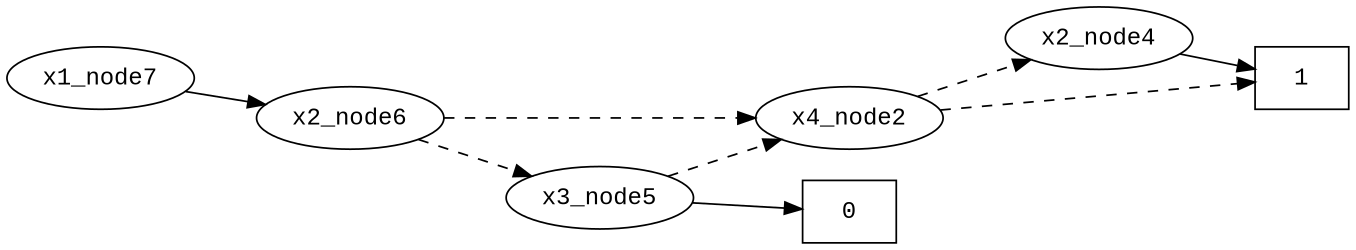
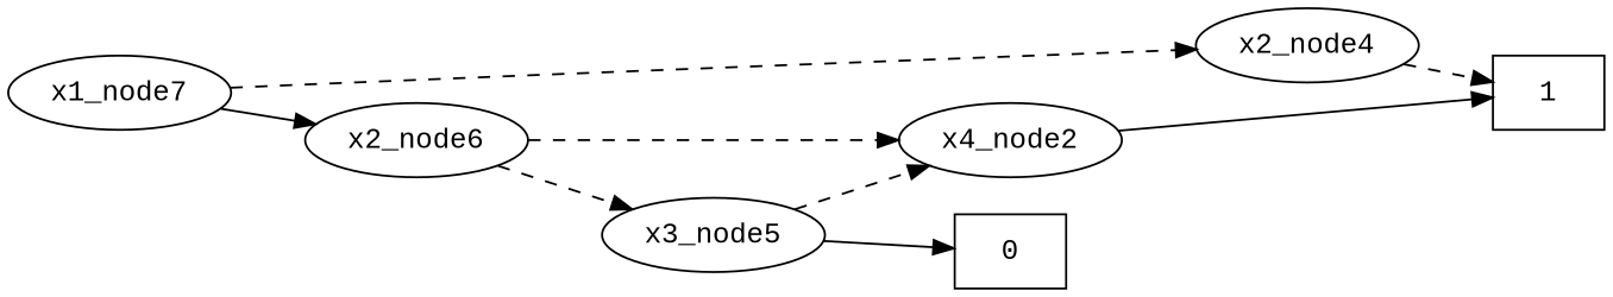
  digraph {
    fontname="Liberation Mono"
    rankdir=LR
    node [fontname="Liberation Mono"]
    edge [fontname="Liberation Mono" style=dashed]
    0 [shape=box]
    1 [shape=box]
    x4_node2
    x2_node4
    x3_node5
    x2_node6
    x1_node7
-   x4_node2 -> 1
-   x2_node4 -> 1 [style=solid]
+   x4_node2 -> 1 [style=""]
+   x2_node4 -> 1
    x3_node5 -> 0 [style=""]
    x3_node5 -> x4_node2
    x2_node6 -> x4_node2
    x2_node6 -> x3_node5
-   x4_node2 -> x2_node4
+   x1_node7 -> x2_node4
    x1_node7 -> x2_node6 [style=""]
  }
